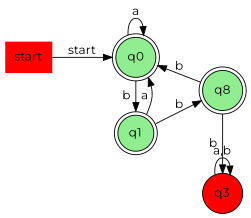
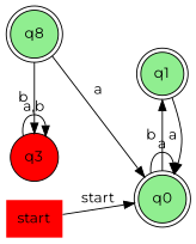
  digraph {
    fontname=Montserrat
    rankdir=LR
    node [fillcolor=lightgreen fontname=Montserrat shape=doublecircle style=filled]
    edge [fontname=Montserrat]
    n1 [label=q0]
    n2 [label=q1]
    n3 [label=q8]
    n4 [fillcolor=red label=q3 shape=circle]
    start [fillcolor=red shape=none]
    subgraph sub_1 {
      rank=same
      n1
      n2
    }
    subgraph sub_2 {
      rank=same
      n3
      n4
    }
    n1 -> n1 [label=a]
    n1 -> n2 [label=b]
    n2 -> n1 [label=a]
-   n2 -> n3 [label=b]
-   n3 -> n1 [label=b]
+   n3 -> n1 [label=a]
    n3 -> n4 [label=b]
    n4 -> n4 [label="a,b"]
    start -> n1 [label=start]
  }
